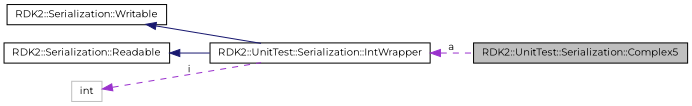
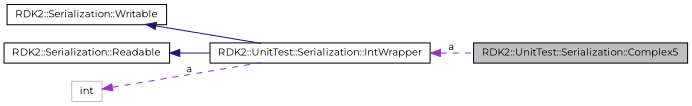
  digraph {
    fontname=Montserrat
    rankdir=LR
    node [color=black fillcolor=white fontname=Montserrat fontsize=10 shape=record style=filled]
    edge [color=midnightblue dir=back fontname=Montserrat fontsize=10 labelfontname="FreeSans.ttf" labelfontsize=10 style=solid]
    n1 [fillcolor=grey75 fontcolor=black height=0.2 label="RDK2::UnitTest::Serialization::Complex5" width=0.4]
    n2 [height=0.2 label="RDK2::Serialization::Writable" width=0.4]
    n3 [height=0.2 label="RDK2::UnitTest::Serialization::IntWrapper" width=0.4]
    n4 [height=0.2 label="RDK2::Serialization::Readable" width=0.4]
    n5 [color=grey75 height=0.2 label=int width=0.4]
    n2 -> n3
    n3 -> n1 [color=darkorchid3 label=a style=dashed]
    n4 -> n3
-   n5 -> n3 [color=darkorchid3 label=i style=dashed]
+   n5 -> n3 [color=darkorchid3 label=a style=dashed]
  }
